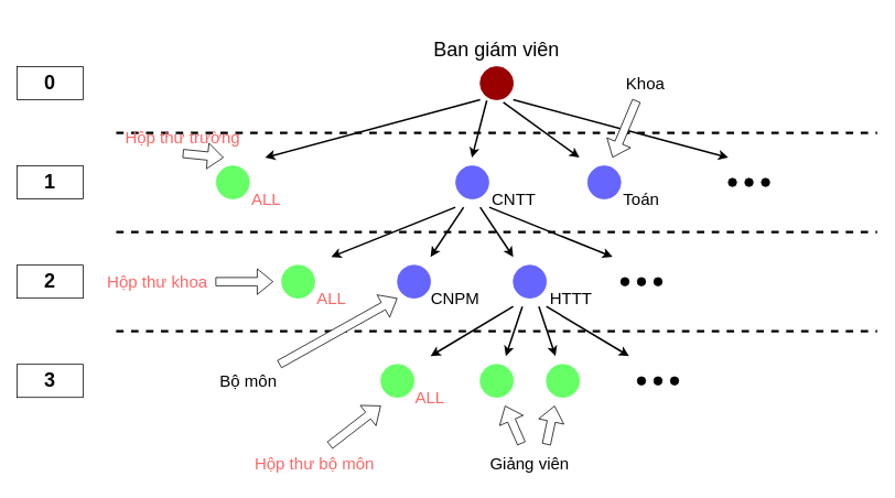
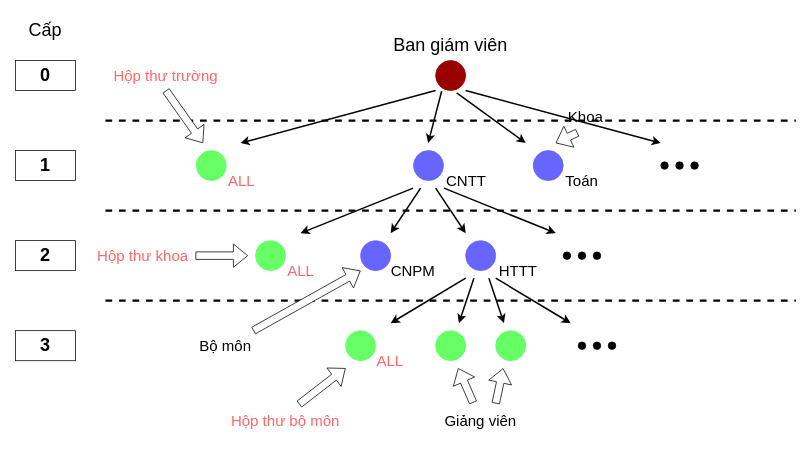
  <mxCell id="0" />
  <mxCell id="1" parent="0" />
  <mxCell id="2" value="" style="ellipse;whiteSpace=wrap;html=1;aspect=fixed;fillColor=#990000;strokeColor=#990000;" parent="1" vertex="1"><mxGeometry x="580" y="80" width="40" height="40" as="geometry" /></mxCell>
  <mxCell id="3" value="" style="ellipse;whiteSpace=wrap;html=1;aspect=fixed;fillColor=#6666FF;strokeColor=#6666FF;" parent="1" vertex="1"><mxGeometry x="550.5" y="200" width="40" height="40" as="geometry" /></mxCell>
  <mxCell id="4" value="" style="ellipse;whiteSpace=wrap;html=1;aspect=fixed;fillColor=#6666FF;strokeColor=#6666FF;" parent="1" vertex="1"><mxGeometry x="710" y="200" width="40" height="40" as="geometry" /></mxCell>
  <mxCell id="5" value="" style="ellipse;whiteSpace=wrap;html=1;aspect=fixed;fillColor=#6666FF;strokeColor=#6666FF;" parent="1" vertex="1"><mxGeometry x="620" y="320" width="40" height="40" as="geometry" /></mxCell>
  <mxCell id="6" value="" style="endArrow=classic;html=1;strokeWidth=2;" parent="1" edge="1"><mxGeometry width="50" height="50" relative="1" as="geometry"><mxPoint x="580" y="120" as="sourcePoint" /><mxPoint x="320" y="190" as="targetPoint" /></mxGeometry></mxCell>
  <mxCell id="7" value="" style="endArrow=classic;html=1;strokeWidth=2;exitX=0.2;exitY=1.025;exitDx=0;exitDy=0;exitPerimeter=0;" parent="1" source="2" edge="1"><mxGeometry width="50" height="50" relative="1" as="geometry"><mxPoint x="600" y="150" as="sourcePoint" /><mxPoint x="570" y="190" as="targetPoint" /></mxGeometry></mxCell>
  <mxCell id="8" value="" style="endArrow=classic;html=1;strokeWidth=2;" parent="1" edge="1"><mxGeometry width="50" height="50" relative="1" as="geometry"><mxPoint x="608" y="123" as="sourcePoint" /><mxPoint x="700" y="190" as="targetPoint" /></mxGeometry></mxCell>
  <mxCell id="9" value="" style="endArrow=classic;html=1;strokeWidth=2;" parent="1" edge="1"><mxGeometry width="50" height="50" relative="1" as="geometry"><mxPoint x="620" y="120" as="sourcePoint" /><mxPoint x="880" y="190" as="targetPoint" /></mxGeometry></mxCell>
  <mxCell id="10" value="" style="endArrow=classic;html=1;strokeWidth=2;" parent="1" edge="1"><mxGeometry width="50" height="50" relative="1" as="geometry"><mxPoint x="560" y="250" as="sourcePoint" /><mxPoint x="520" y="310" as="targetPoint" /></mxGeometry></mxCell>
  <mxCell id="11" value="" style="endArrow=classic;html=1;strokeWidth=2;" parent="1" edge="1"><mxGeometry width="50" height="50" relative="1" as="geometry"><mxPoint x="631" y="370" as="sourcePoint" /><mxPoint x="611" y="430" as="targetPoint" /></mxGeometry></mxCell>
  <mxCell id="12" value="" style="endArrow=classic;html=1;strokeWidth=2;" parent="1" edge="1"><mxGeometry width="50" height="50" relative="1" as="geometry"><mxPoint x="651" y="370" as="sourcePoint" /><mxPoint x="671" y="430" as="targetPoint" /></mxGeometry></mxCell>
  <mxCell id="13" value="" style="endArrow=none;dashed=1;html=1;strokeWidth=3;" parent="1" edge="1"><mxGeometry width="50" height="50" relative="1" as="geometry"><mxPoint x="140" y="280" as="sourcePoint" /><mxPoint x="1060" y="280" as="targetPoint" /></mxGeometry></mxCell>
  <mxCell id="14" value="" style="endArrow=none;dashed=1;html=1;strokeWidth=3;" parent="1" edge="1"><mxGeometry width="50" height="50" relative="1" as="geometry"><mxPoint x="140" y="400" as="sourcePoint" /><mxPoint x="1060" y="400" as="targetPoint" /></mxGeometry></mxCell>
  <mxCell id="15" value="" style="endArrow=none;dashed=1;html=1;strokeWidth=3;" parent="1" edge="1"><mxGeometry width="50" height="50" relative="1" as="geometry"><mxPoint x="140" y="160" as="sourcePoint" /><mxPoint x="1060" y="160" as="targetPoint" /></mxGeometry></mxCell>
  <mxCell id="16" value="2" style="rounded=0;whiteSpace=wrap;html=1;strokeColor=#000000;fillColor=none;fontSize=24;fontStyle=1;fontFamily=Helvetica;" parent="1" vertex="1"><mxGeometry x="20" y="320" width="80" height="40" as="geometry" /></mxCell>
  <mxCell id="17" value="1" style="rounded=0;whiteSpace=wrap;html=1;strokeColor=#000000;fillColor=none;fontSize=24;fontStyle=1;fontFamily=Helvetica;" parent="1" vertex="1"><mxGeometry x="20" y="200" width="80" height="40" as="geometry" /></mxCell>
  <mxCell id="18" value="0" style="rounded=0;whiteSpace=wrap;html=1;strokeColor=#000000;fillColor=none;fontSize=24;fontStyle=1;fontFamily=Helvetica;" parent="1" vertex="1"><mxGeometry x="20" y="80" width="80" height="40" as="geometry" /></mxCell>
+ <mxCell id="19" value="Cấp" style="text;html=1;strokeColor=none;fillColor=none;align=center;verticalAlign=middle;whiteSpace=wrap;rounded=0;fontFamily=Helvetica;fontSize=24;" parent="1" vertex="1"><mxGeometry x="20" y="20" width="80" height="40" as="geometry" /></mxCell>
  <mxCell id="20" value="ALL" style="text;html=1;strokeColor=none;fillColor=none;align=center;verticalAlign=middle;whiteSpace=wrap;rounded=0;fontFamily=Helvetica;fontSize=20;fontStyle=0;fontColor=#FF6666;" parent="1" vertex="1"><mxGeometry x="302" y="220" width="39" height="40" as="geometry" /></mxCell>
  <mxCell id="21" value="Toán" style="text;html=1;strokeColor=none;fillColor=none;align=center;verticalAlign=middle;whiteSpace=wrap;rounded=0;fontFamily=Helvetica;fontSize=20;" parent="1" vertex="1"><mxGeometry x="750" y="220" width="50" height="40" as="geometry" /></mxCell>
  <mxCell id="22" value="CNTT" style="text;html=1;strokeColor=none;fillColor=none;align=center;verticalAlign=middle;whiteSpace=wrap;rounded=0;fontFamily=Helvetica;fontSize=20;" parent="1" vertex="1"><mxGeometry x="591" y="220" width="60" height="40" as="geometry" /></mxCell>
  <mxCell id="23" value="CNPM" style="text;html=1;strokeColor=none;fillColor=none;align=center;verticalAlign=middle;whiteSpace=wrap;rounded=0;fontFamily=Helvetica;fontSize=20;" parent="1" vertex="1"><mxGeometry x="520" y="340" width="60" height="40" as="geometry" /></mxCell>
  <mxCell id="24" value="HTTT" style="text;html=1;strokeColor=none;fillColor=none;align=center;verticalAlign=middle;whiteSpace=wrap;rounded=0;fontFamily=Helvetica;fontSize=20;" parent="1" vertex="1"><mxGeometry x="660" y="340" width="60" height="40" as="geometry" /></mxCell>
  <mxCell id="25" value="Ban giám viên" style="text;html=1;strokeColor=none;fillColor=none;align=center;verticalAlign=middle;whiteSpace=wrap;rounded=0;fontFamily=Helvetica;fontSize=24;" vertex="1" parent="1"><mxGeometry x="520" y="40" width="160" height="40" as="geometry" /></mxCell>
  <mxCell id="26" value="" style="ellipse;whiteSpace=wrap;html=1;aspect=fixed;fillColor=#000000;" vertex="1" parent="1"><mxGeometry x="880" y="215" width="10" height="10" as="geometry" /></mxCell>
  <mxCell id="27" value="" style="ellipse;whiteSpace=wrap;html=1;aspect=fixed;fillColor=#000000;" vertex="1" parent="1"><mxGeometry x="900" y="215" width="10" height="10" as="geometry" /></mxCell>
  <mxCell id="28" value="" style="ellipse;whiteSpace=wrap;html=1;aspect=fixed;fillColor=#000000;" vertex="1" parent="1"><mxGeometry x="920" y="215" width="10" height="10" as="geometry" /></mxCell>
  <mxCell id="29" value="" style="ellipse;whiteSpace=wrap;html=1;aspect=fixed;fillColor=#6666FF;strokeColor=#6666FF;" vertex="1" parent="1"><mxGeometry x="480" y="320" width="40" height="40" as="geometry" /></mxCell>
  <mxCell id="30" value="ALL" style="text;html=1;strokeColor=none;fillColor=none;align=center;verticalAlign=middle;whiteSpace=wrap;rounded=0;fontFamily=Helvetica;fontSize=20;fontStyle=0;fontColor=#FF6666;" vertex="1" parent="1"><mxGeometry x="381" y="340" width="39" height="40" as="geometry" /></mxCell>
  <mxCell id="31" value="" style="endArrow=classic;html=1;strokeWidth=2;" edge="1" parent="1"><mxGeometry width="50" height="50" relative="1" as="geometry"><mxPoint x="580" y="250" as="sourcePoint" /><mxPoint x="620" y="310" as="targetPoint" /></mxGeometry></mxCell>
  <mxCell id="32" value="" style="endArrow=classic;html=1;strokeWidth=2;" edge="1" parent="1"><mxGeometry width="50" height="50" relative="1" as="geometry"><mxPoint x="550" y="250" as="sourcePoint" /><mxPoint x="400" y="310" as="targetPoint" /></mxGeometry></mxCell>
  <mxCell id="33" value="" style="endArrow=classic;html=1;strokeWidth=2;exitX=0;exitY=0.75;exitDx=0;exitDy=0;" edge="1" parent="1" source="22"><mxGeometry width="50" height="50" relative="1" as="geometry"><mxPoint x="620" y="250" as="sourcePoint" /><mxPoint x="740" y="310" as="targetPoint" /></mxGeometry></mxCell>
  <mxCell id="34" value="" style="ellipse;whiteSpace=wrap;html=1;aspect=fixed;fillColor=#000000;" vertex="1" parent="1"><mxGeometry x="750" y="335" width="10" height="10" as="geometry" /></mxCell>
  <mxCell id="35" value="" style="ellipse;whiteSpace=wrap;html=1;aspect=fixed;fillColor=#000000;" vertex="1" parent="1"><mxGeometry x="770" y="335" width="10" height="10" as="geometry" /></mxCell>
  <mxCell id="36" value="" style="ellipse;whiteSpace=wrap;html=1;aspect=fixed;fillColor=#000000;" vertex="1" parent="1"><mxGeometry x="790" y="335" width="10" height="10" as="geometry" /></mxCell>
  <mxCell id="37" value="3" style="rounded=0;whiteSpace=wrap;html=1;strokeColor=#000000;fillColor=none;fontSize=24;fontStyle=1;fontFamily=Helvetica;" vertex="1" parent="1"><mxGeometry x="20" y="440" width="80" height="40" as="geometry" /></mxCell>
  <mxCell id="38" value="" style="ellipse;whiteSpace=wrap;html=1;aspect=fixed;fillColor=#66FF66;strokeColor=#66FF66;" vertex="1" parent="1"><mxGeometry x="580" y="440" width="40" height="40" as="geometry" /></mxCell>
  <mxCell id="39" value="" style="ellipse;whiteSpace=wrap;html=1;aspect=fixed;fillColor=#66FF66;strokeColor=#66FF66;" vertex="1" parent="1"><mxGeometry x="660" y="440" width="40" height="40" as="geometry" /></mxCell>
  <mxCell id="40" value="" style="ellipse;whiteSpace=wrap;html=1;aspect=fixed;fillColor=#66FF66;strokeColor=#66FF66;" vertex="1" parent="1"><mxGeometry x="460" y="440" width="40" height="40" as="geometry" /></mxCell>
  <mxCell id="41" value="ALL" style="text;html=1;strokeColor=none;fillColor=none;align=center;verticalAlign=middle;whiteSpace=wrap;rounded=0;fontFamily=Helvetica;fontSize=20;fontStyle=0;fontColor=#FF6666;" vertex="1" parent="1"><mxGeometry x="500" y="460" width="39" height="40" as="geometry" /></mxCell>
  <mxCell id="42" value="" style="endArrow=classic;html=1;strokeWidth=2;" edge="1" parent="1"><mxGeometry width="50" height="50" relative="1" as="geometry"><mxPoint x="620" y="370" as="sourcePoint" /><mxPoint x="520" y="430" as="targetPoint" /></mxGeometry></mxCell>
  <mxCell id="43" value="" style="endArrow=classic;html=1;strokeWidth=2;exitX=0;exitY=0.75;exitDx=0;exitDy=0;" edge="1" parent="1" source="24"><mxGeometry width="50" height="50" relative="1" as="geometry"><mxPoint x="670" y="370" as="sourcePoint" /><mxPoint x="760" y="430" as="targetPoint" /></mxGeometry></mxCell>
  <mxCell id="44" value="" style="ellipse;whiteSpace=wrap;html=1;aspect=fixed;fillColor=#000000;" vertex="1" parent="1"><mxGeometry x="770" y="455" width="10" height="10" as="geometry" /></mxCell>
  <mxCell id="45" value="" style="ellipse;whiteSpace=wrap;html=1;aspect=fixed;fillColor=#000000;" vertex="1" parent="1"><mxGeometry x="790" y="455" width="10" height="10" as="geometry" /></mxCell>
  <mxCell id="46" value="" style="ellipse;whiteSpace=wrap;html=1;aspect=fixed;fillColor=#000000;" vertex="1" parent="1"><mxGeometry x="810" y="455" width="10" height="10" as="geometry" /></mxCell>
  <mxCell id="47" value="" style="shape=flexArrow;endArrow=classic;html=1;fontColor=#FF6666;exitX=0.417;exitY=-0.1;exitDx=0;exitDy=0;exitPerimeter=0;fillColor=#ffffff;" edge="1" parent="1" source="48"><mxGeometry width="50" height="50" relative="1" as="geometry"><mxPoint x="630" y="530" as="sourcePoint" /><mxPoint x="610" y="490" as="targetPoint" /></mxGeometry></mxCell>
  <mxCell id="48" value="Giảng viên" style="text;html=1;strokeColor=none;fillColor=none;align=center;verticalAlign=middle;whiteSpace=wrap;rounded=0;fontFamily=Helvetica;fontSize=20;" vertex="1" parent="1"><mxGeometry x="580" y="540" width="120" height="40" as="geometry" /></mxCell>
  <mxCell id="49" value="" style="shape=flexArrow;endArrow=classic;html=1;fontColor=#FF6666;exitX=0.667;exitY=-0.075;exitDx=0;exitDy=0;exitPerimeter=0;fillColor=#ffffff;" edge="1" parent="1" source="48"><mxGeometry width="50" height="50" relative="1" as="geometry"><mxPoint x="680" y="560" as="sourcePoint" /><mxPoint x="670" y="490" as="targetPoint" /></mxGeometry></mxCell>
  <mxCell id="50" value="" style="ellipse;whiteSpace=wrap;html=1;aspect=fixed;fillColor=#66FF66;strokeColor=#66FF66;" vertex="1" parent="1"><mxGeometry x="261" y="200" width="40" height="40" as="geometry" /></mxCell>
  <mxCell id="51" value="" style="ellipse;whiteSpace=wrap;html=1;aspect=fixed;fillColor=#66FF66;strokeColor=#66FF66;" vertex="1" parent="1"><mxGeometry x="340" y="320" width="40" height="40" as="geometry" /></mxCell>
  <mxCell id="52" value="Bộ môn" style="text;html=1;strokeColor=none;fillColor=none;align=center;verticalAlign=middle;whiteSpace=wrap;rounded=0;fontFamily=Helvetica;fontSize=20;" vertex="1" parent="1"><mxGeometry x="260" y="440" width="80" height="40" as="geometry" /></mxCell>
- <mxCell id="53" value="Khoa" style="text;html=1;strokeColor=none;fillColor=none;align=center;verticalAlign=middle;whiteSpace=wrap;rounded=0;fontFamily=Helvetica;fontSize=20;" vertex="1" parent="1"><mxGeometry x="740" y="80" width="80" height="40" as="geometry" /></mxCell>
+ <mxCell id="53" value="Khoa" style="text;html=1;strokeColor=none;fillColor=none;align=center;verticalAlign=middle;whiteSpace=wrap;rounded=0;fontFamily=Helvetica;fontSize=20;" vertex="1" parent="1"><mxGeometry x="740" y="135" width="80" height="40" as="geometry" /></mxCell>
  <mxCell id="54" value="" style="shape=flexArrow;endArrow=classic;html=1;fontColor=#FF6666;exitX=0.363;exitY=1.025;exitDx=0;exitDy=0;exitPerimeter=0;fillColor=#ffffff;" edge="1" parent="1" source="53"><mxGeometry width="50" height="50" relative="1" as="geometry"><mxPoint x="760" y="130" as="sourcePoint" /><mxPoint x="740" y="190" as="targetPoint" /></mxGeometry></mxCell>
  <mxCell id="55" value="" style="shape=flexArrow;endArrow=classic;html=1;fontColor=#FF6666;fillColor=#ffffff;exitX=0.963;exitY=0;exitDx=0;exitDy=0;exitPerimeter=0;" edge="1" parent="1" source="52"><mxGeometry width="50" height="50" relative="1" as="geometry"><mxPoint x="481" y="410" as="sourcePoint" /><mxPoint x="480" y="360" as="targetPoint" /></mxGeometry></mxCell>
  <mxCell id="56" value="Hộp thư bộ môn" style="text;html=1;strokeColor=none;fillColor=none;align=center;verticalAlign=middle;whiteSpace=wrap;rounded=0;fontFamily=Helvetica;fontSize=20;fontColor=#FF6666;" vertex="1" parent="1"><mxGeometry x="300" y="540" width="160" height="40" as="geometry" /></mxCell>
  <mxCell id="57" value="" style="shape=flexArrow;endArrow=classic;html=1;fontColor=#FF6666;fillColor=#ffffff;exitX=0.613;exitY=-0.05;exitDx=0;exitDy=0;exitPerimeter=0;" edge="1" parent="1" source="56"><mxGeometry width="50" height="50" relative="1" as="geometry"><mxPoint x="380" y="530" as="sourcePoint" /><mxPoint x="460" y="490" as="targetPoint" /></mxGeometry></mxCell>
  <mxCell id="58" value="Hộp thư khoa" style="text;html=1;strokeColor=none;fillColor=none;align=center;verticalAlign=middle;whiteSpace=wrap;rounded=0;fontFamily=Helvetica;fontSize=20;fontColor=#FF6666;" vertex="1" parent="1"><mxGeometry x="120" y="320" width="140" height="40" as="geometry" /></mxCell>
  <mxCell id="59" value="" style="shape=flexArrow;endArrow=classic;html=1;fontColor=#FF6666;fillColor=#ffffff;exitX=1;exitY=0.5;exitDx=0;exitDy=0;" edge="1" parent="1" source="58"><mxGeometry width="50" height="50" relative="1" as="geometry"><mxPoint x="201" y="455" as="sourcePoint" /><mxPoint x="330" y="340" as="targetPoint" /></mxGeometry></mxCell>
- <mxCell id="60" value="Hộp thư trường" style="text;html=1;strokeColor=none;fillColor=none;align=center;verticalAlign=middle;whiteSpace=wrap;rounded=0;fontFamily=Helvetica;fontSize=20;fontColor=#FF6666;" vertex="1" parent="1"><mxGeometry x="141" y="145" width="159" height="40" as="geometry" /></mxCell>
+ <mxCell id="60" value="Hộp thư trường" style="text;html=1;strokeColor=none;fillColor=none;align=center;verticalAlign=middle;whiteSpace=wrap;rounded=0;fontFamily=Helvetica;fontSize=20;fontColor=#FF6666;" vertex="1" parent="1"><mxGeometry x="141" y="80" width="159" height="40" as="geometry" /></mxCell>
  <mxCell id="61" value="" style="shape=flexArrow;endArrow=classic;html=1;fontColor=#FF6666;fillColor=#ffffff;exitX=0.5;exitY=1;exitDx=0;exitDy=0;" edge="1" parent="1" source="60"><mxGeometry width="50" height="50" relative="1" as="geometry"><mxPoint x="211" y="140" as="sourcePoint" /><mxPoint x="270" y="190" as="targetPoint" /></mxGeometry></mxCell>
